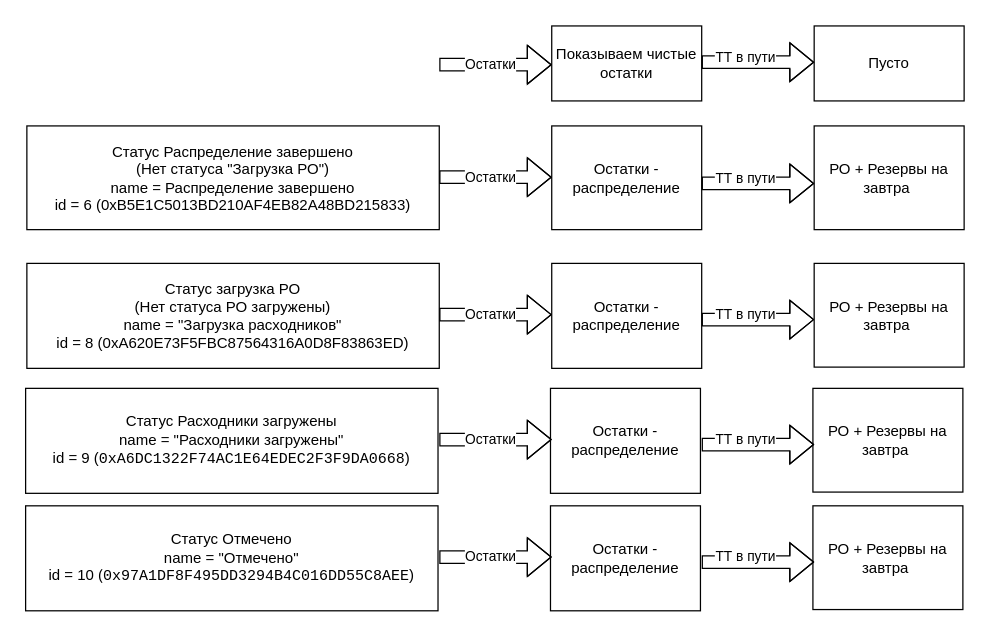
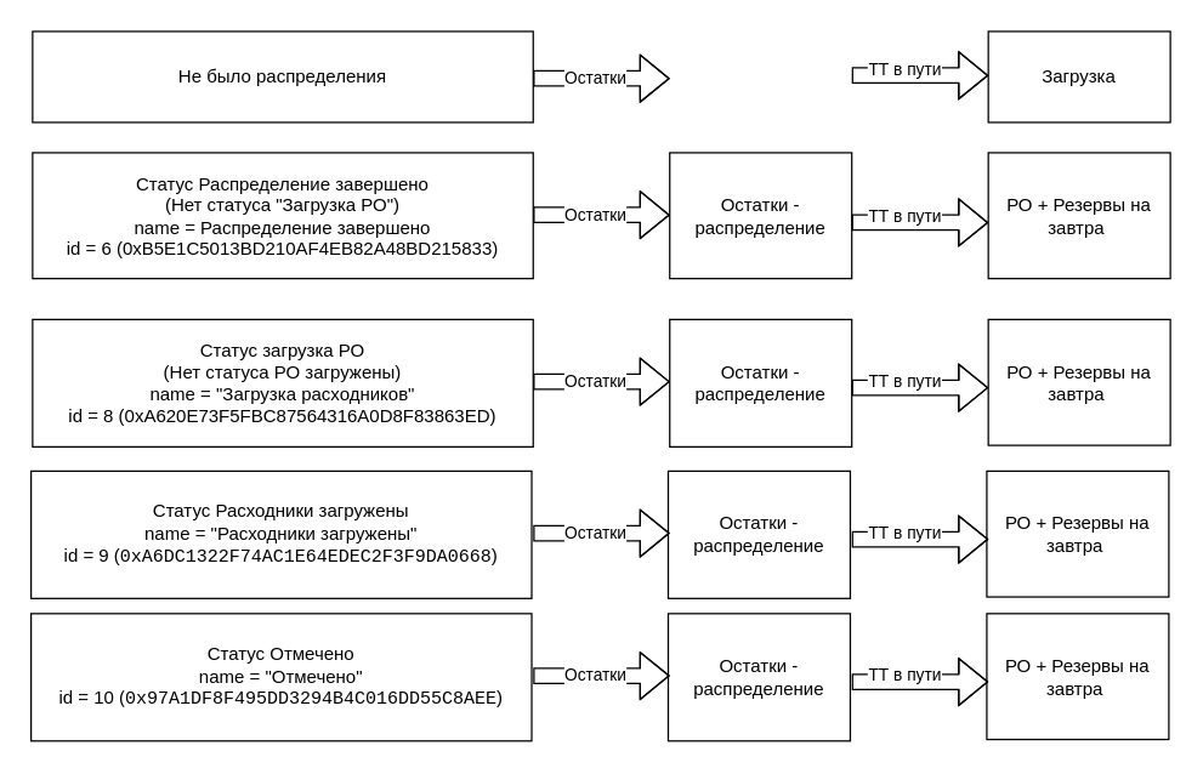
  <mxCell id="0" />
  <mxCell id="1" parent="0" />
- <mxCell id="3" value="Показываем чистые остатки" style="rounded=0;whiteSpace=wrap;html=1;" vertex="1" parent="1"><mxGeometry x="441" y="20" width="120" height="60" as="geometry" /></mxCell>
+ <mxCell id="2" value="Не было распределения" style="rounded=0;whiteSpace=wrap;html=1;" vertex="1" parent="1"><mxGeometry x="21" y="20" width="330" height="60" as="geometry" /></mxCell>
  <mxCell id="4" value="Статус Распределение завершено&lt;br&gt;(Нет статуса &quot;Загрузка РО&quot;)&lt;br&gt;name =&amp;nbsp;Распределение завершено&lt;br&gt;id = 6 (0xB5E1C5013BD210AF4EB82A48BD215833)" style="rounded=0;whiteSpace=wrap;html=1;" vertex="1" parent="1"><mxGeometry x="21" y="100" width="330" height="83" as="geometry" /></mxCell>
  <mxCell id="5" value="Остатки - распределение" style="rounded=0;whiteSpace=wrap;html=1;" vertex="1" parent="1"><mxGeometry x="441" y="100" width="120" height="83" as="geometry" /></mxCell>
  <mxCell id="6" value="Статус загрузка РО&lt;br&gt;(Нет статуса РО загружены)&lt;br&gt;name = &quot;Загрузка расходников&quot;&lt;br&gt;id = 8 (0xA620E73F5FBC87564316A0D8F83863ED)" style="rounded=0;whiteSpace=wrap;html=1;" vertex="1" parent="1"><mxGeometry x="21" y="210" width="330" height="84" as="geometry" /></mxCell>
  <mxCell id="7" value="Остатки - распределение" style="rounded=0;whiteSpace=wrap;html=1;" vertex="1" parent="1"><mxGeometry x="441" y="210" width="120" height="84" as="geometry" /></mxCell>
- <mxCell id="8" value="Пусто" style="rounded=0;whiteSpace=wrap;html=1;" vertex="1" parent="1"><mxGeometry x="651" y="20" width="120" height="60" as="geometry" /></mxCell>
+ <mxCell id="8" value="Загрузка" style="rounded=0;whiteSpace=wrap;html=1;" vertex="1" parent="1"><mxGeometry x="651" y="20" width="120" height="60" as="geometry" /></mxCell>
  <mxCell id="9" value="РО + Резервы на завтра&amp;nbsp;" style="rounded=0;whiteSpace=wrap;html=1;" vertex="1" parent="1"><mxGeometry x="651" y="100" width="120" height="83" as="geometry" /></mxCell>
  <mxCell id="10" value="" style="group" vertex="1" connectable="0" parent="1"><mxGeometry x="381" y="140" width="10" height="1" as="geometry" /></mxCell>
  <mxCell id="11" value="" style="shape=flexArrow;endArrow=classic;html=1;rounded=0;" edge="1" parent="10"><mxGeometry width="50" height="50" relative="1" as="geometry"><mxPoint x="-30" y="1" as="sourcePoint" /><mxPoint x="60" y="1" as="targetPoint" /><Array as="points"><mxPoint y="1" /></Array></mxGeometry></mxCell>
  <mxCell id="12" value="Остатки" style="edgeLabel;resizable=0;html=1;align=center;verticalAlign=middle;" connectable="0" vertex="1" parent="10"><mxGeometry x="10" as="geometry" /></mxCell>
  <mxCell id="13" value="" style="group" vertex="1" connectable="0" parent="1"><mxGeometry x="381" y="50" width="10" height="1" as="geometry" /></mxCell>
  <mxCell id="14" value="" style="shape=flexArrow;endArrow=classic;html=1;rounded=0;" edge="1" parent="13"><mxGeometry width="50" height="50" relative="1" as="geometry"><mxPoint x="-30" y="1" as="sourcePoint" /><mxPoint x="60" y="1" as="targetPoint" /><Array as="points"><mxPoint y="1" /></Array></mxGeometry></mxCell>
  <mxCell id="15" value="Остатки" style="edgeLabel;resizable=0;html=1;align=center;verticalAlign=middle;" connectable="0" vertex="1" parent="13"><mxGeometry x="10" as="geometry" /></mxCell>
  <mxCell id="16" value="" style="group" vertex="1" connectable="0" parent="1"><mxGeometry x="381" y="250" width="10" height="1" as="geometry" /></mxCell>
  <mxCell id="17" value="" style="shape=flexArrow;endArrow=classic;html=1;rounded=0;" edge="1" parent="16"><mxGeometry width="50" height="50" relative="1" as="geometry"><mxPoint x="-30" y="1" as="sourcePoint" /><mxPoint x="60" y="1" as="targetPoint" /><Array as="points"><mxPoint y="1" /></Array></mxGeometry></mxCell>
  <mxCell id="18" value="Остатки" style="edgeLabel;resizable=0;html=1;align=center;verticalAlign=middle;" connectable="0" vertex="1" parent="16"><mxGeometry x="10" as="geometry" /></mxCell>
  <mxCell id="19" value="" style="group" vertex="1" connectable="0" parent="1"><mxGeometry x="591" y="44" width="4" height="5" as="geometry" /></mxCell>
  <mxCell id="20" value="" style="shape=flexArrow;endArrow=classic;html=1;rounded=0;" edge="1" parent="19"><mxGeometry width="50" height="50" relative="1" as="geometry"><mxPoint x="-30" y="5" as="sourcePoint" /><mxPoint x="60" y="5" as="targetPoint" /><Array as="points"><mxPoint y="5" /></Array></mxGeometry></mxCell>
  <mxCell id="21" value="ТТ в пути" style="edgeLabel;resizable=0;html=1;align=center;verticalAlign=middle;" connectable="0" vertex="1" parent="19"><mxGeometry x="20" y="-4" as="geometry"><mxPoint x="-16" y="4" as="offset" /></mxGeometry></mxCell>
  <mxCell id="22" value="" style="group" vertex="1" connectable="0" parent="1"><mxGeometry x="591" y="141" width="4" height="5" as="geometry" /></mxCell>
  <mxCell id="23" value="" style="shape=flexArrow;endArrow=classic;html=1;rounded=0;" edge="1" parent="22"><mxGeometry width="50" height="50" relative="1" as="geometry"><mxPoint x="-30" y="5" as="sourcePoint" /><mxPoint x="60" y="5" as="targetPoint" /><Array as="points"><mxPoint y="5" /></Array></mxGeometry></mxCell>
  <mxCell id="24" value="ТТ в пути" style="edgeLabel;resizable=0;html=1;align=center;verticalAlign=middle;" connectable="0" vertex="1" parent="22"><mxGeometry x="20" y="-4" as="geometry"><mxPoint x="-16" y="4" as="offset" /></mxGeometry></mxCell>
  <mxCell id="25" value="" style="group" vertex="1" connectable="0" parent="1"><mxGeometry x="591" y="250" width="4" height="5" as="geometry" /></mxCell>
  <mxCell id="26" value="" style="shape=flexArrow;endArrow=classic;html=1;rounded=0;" edge="1" parent="25"><mxGeometry width="50" height="50" relative="1" as="geometry"><mxPoint x="-30" y="5" as="sourcePoint" /><mxPoint x="60" y="5" as="targetPoint" /><Array as="points"><mxPoint y="5" /></Array></mxGeometry></mxCell>
  <mxCell id="27" value="ТТ в пути" style="edgeLabel;resizable=0;html=1;align=center;verticalAlign=middle;" connectable="0" vertex="1" parent="25"><mxGeometry x="20" y="-4" as="geometry"><mxPoint x="-16" y="4" as="offset" /></mxGeometry></mxCell>
  <mxCell id="28" value="РО + Резервы на завтра&amp;nbsp;" style="rounded=0;whiteSpace=wrap;html=1;" vertex="1" parent="1"><mxGeometry x="651" y="210" width="120" height="83" as="geometry" /></mxCell>
  <mxCell id="29" value="Статус Расходники загружены&lt;br&gt;name = &quot;Расходники загружены&quot;&lt;br&gt;id = 9 (&lt;span style=&quot;font-family: Consolas, &amp;quot;Courier New&amp;quot;, monospace; background-color: rgb(255, 255, 255);&quot;&gt;&lt;font style=&quot;font-size: 12px;&quot;&gt;0xA6DC1322F74AC1E64EDEC2F3F9DA0668&lt;/font&gt;&lt;/span&gt;&lt;span style=&quot;background-color: initial;&quot;&gt;)&lt;/span&gt;" style="rounded=0;whiteSpace=wrap;html=1;" vertex="1" parent="1"><mxGeometry x="20" y="310" width="330" height="84" as="geometry" /></mxCell>
  <mxCell id="30" value="Остатки - распределение" style="rounded=0;whiteSpace=wrap;html=1;" vertex="1" parent="1"><mxGeometry x="440" y="310" width="120" height="84" as="geometry" /></mxCell>
  <mxCell id="31" value="РО + Резервы на завтра&amp;nbsp;" style="rounded=0;whiteSpace=wrap;html=1;" vertex="1" parent="1"><mxGeometry x="650" y="310" width="120" height="83" as="geometry" /></mxCell>
  <mxCell id="32" value="" style="group" vertex="1" connectable="0" parent="1"><mxGeometry x="381" y="350" width="10" height="1" as="geometry" /></mxCell>
  <mxCell id="33" value="" style="shape=flexArrow;endArrow=classic;html=1;rounded=0;" edge="1" parent="32"><mxGeometry width="50" height="50" relative="1" as="geometry"><mxPoint x="-30" y="1" as="sourcePoint" /><mxPoint x="60" y="1" as="targetPoint" /><Array as="points"><mxPoint y="1" /></Array></mxGeometry></mxCell>
  <mxCell id="34" value="Остатки" style="edgeLabel;resizable=0;html=1;align=center;verticalAlign=middle;" connectable="0" vertex="1" parent="32"><mxGeometry x="10" as="geometry" /></mxCell>
  <mxCell id="35" value="" style="group" vertex="1" connectable="0" parent="1"><mxGeometry x="591" y="350" width="4" height="5" as="geometry" /></mxCell>
  <mxCell id="36" value="" style="shape=flexArrow;endArrow=classic;html=1;rounded=0;" edge="1" parent="35"><mxGeometry width="50" height="50" relative="1" as="geometry"><mxPoint x="-30" y="5" as="sourcePoint" /><mxPoint x="60" y="5" as="targetPoint" /><Array as="points"><mxPoint y="5" /></Array></mxGeometry></mxCell>
  <mxCell id="37" value="ТТ в пути" style="edgeLabel;resizable=0;html=1;align=center;verticalAlign=middle;" connectable="0" vertex="1" parent="35"><mxGeometry x="20" y="-4" as="geometry"><mxPoint x="-16" y="4" as="offset" /></mxGeometry></mxCell>
  <mxCell id="38" value="Статус Отмечено&lt;br&gt;name = &quot;Отмечено&quot;&lt;br&gt;id = 10 (&lt;span style=&quot;font-family: Consolas, &amp;quot;Courier New&amp;quot;, monospace; background-color: rgb(255, 255, 255);&quot;&gt;&lt;font style=&quot;font-size: 12px;&quot;&gt;0x97A1DF8F495DD3294B4C016DD55C8AEE&lt;/font&gt;&lt;/span&gt;&lt;span style=&quot;background-color: initial;&quot;&gt;)&lt;/span&gt;" style="rounded=0;whiteSpace=wrap;html=1;" vertex="1" parent="1"><mxGeometry x="20" y="404" width="330" height="84" as="geometry" /></mxCell>
  <mxCell id="39" value="Остатки - распределение" style="rounded=0;whiteSpace=wrap;html=1;" vertex="1" parent="1"><mxGeometry x="440" y="404" width="120" height="84" as="geometry" /></mxCell>
  <mxCell id="40" value="РО + Резервы на завтра&amp;nbsp;" style="rounded=0;whiteSpace=wrap;html=1;" vertex="1" parent="1"><mxGeometry x="650" y="404" width="120" height="83" as="geometry" /></mxCell>
  <mxCell id="41" value="" style="group" vertex="1" connectable="0" parent="1"><mxGeometry x="381" y="444" width="10" height="1" as="geometry" /></mxCell>
  <mxCell id="42" value="" style="shape=flexArrow;endArrow=classic;html=1;rounded=0;" edge="1" parent="41"><mxGeometry width="50" height="50" relative="1" as="geometry"><mxPoint x="-30" y="1" as="sourcePoint" /><mxPoint x="60" y="1" as="targetPoint" /><Array as="points"><mxPoint y="1" /></Array></mxGeometry></mxCell>
  <mxCell id="43" value="Остатки" style="edgeLabel;resizable=0;html=1;align=center;verticalAlign=middle;" connectable="0" vertex="1" parent="41"><mxGeometry x="10" as="geometry" /></mxCell>
  <mxCell id="44" value="" style="group" vertex="1" connectable="0" parent="1"><mxGeometry x="591" y="444" width="4" height="5" as="geometry" /></mxCell>
  <mxCell id="45" value="" style="shape=flexArrow;endArrow=classic;html=1;rounded=0;" edge="1" parent="44"><mxGeometry width="50" height="50" relative="1" as="geometry"><mxPoint x="-30" y="5" as="sourcePoint" /><mxPoint x="60" y="5" as="targetPoint" /><Array as="points"><mxPoint y="5" /></Array></mxGeometry></mxCell>
  <mxCell id="46" value="ТТ в пути" style="edgeLabel;resizable=0;html=1;align=center;verticalAlign=middle;" connectable="0" vertex="1" parent="44"><mxGeometry x="20" y="-4" as="geometry"><mxPoint x="-16" y="4" as="offset" /></mxGeometry></mxCell>
